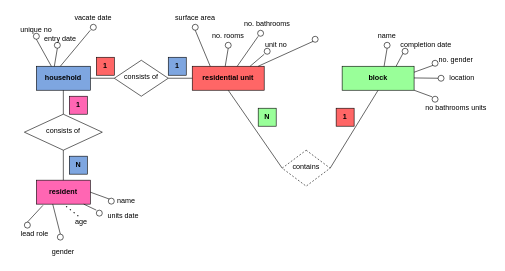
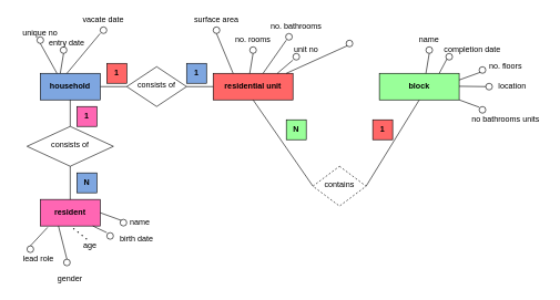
  <mxCell id="0" />
  <mxCell id="1" parent="0" />
  <mxCell id="2" value="contains" style="rhombus;whiteSpace=wrap;html=1;shadow=0;fontFamily=Helvetica;fontSize=12;align=center;strokeWidth=1;spacing=6;spacingTop=-4;dashed=1;" parent="1" vertex="1"><mxGeometry x="470" y="250" width="80" height="60" as="geometry" /></mxCell>
  <mxCell id="3" value="" style="endArrow=none;html=1;entryX=0.5;entryY=1;entryDx=0;entryDy=0;exitX=1;exitY=0.5;exitDx=0;exitDy=0;" edge="1" parent="1" source="2"><mxGeometry width="50" height="50" relative="1" as="geometry"><mxPoint x="560" y="280" as="sourcePoint" /><mxPoint x="630" y="150" as="targetPoint" /></mxGeometry></mxCell>
  <mxCell id="4" value="" style="endArrow=none;html=1;entryX=0.5;entryY=1;entryDx=0;entryDy=0;exitX=0;exitY=0.5;exitDx=0;exitDy=0;" edge="1" parent="1" source="2"><mxGeometry width="50" height="50" relative="1" as="geometry"><mxPoint x="460" y="270" as="sourcePoint" /><mxPoint x="380" y="150" as="targetPoint" /></mxGeometry></mxCell>
  <mxCell id="5" value="&lt;b&gt;residential unit&lt;/b&gt;" style="rounded=0;whiteSpace=wrap;html=1;fillColor=#FF6666;gradientColor=none;" vertex="1" parent="1"><mxGeometry x="320" y="110" width="120" height="40" as="geometry" /></mxCell>
  <mxCell id="6" value="&lt;b&gt;1&lt;/b&gt;" style="rounded=0;whiteSpace=wrap;html=1;fillColor=#FF6666;gradientColor=none;" vertex="1" parent="1"><mxGeometry x="560" y="180" width="30" height="30" as="geometry" /></mxCell>
  <mxCell id="7" value="&lt;b&gt;block&lt;/b&gt;" style="rounded=0;whiteSpace=wrap;html=1;gradientColor=none;fillColor=#99FF99;" vertex="1" parent="1"><mxGeometry x="570" y="110" width="120" height="40" as="geometry" /></mxCell>
  <mxCell id="8" value="&lt;b&gt;N&lt;/b&gt;" style="rounded=0;whiteSpace=wrap;html=1;gradientColor=none;fillColor=#99FF99;" vertex="1" parent="1"><mxGeometry x="430" y="180" width="30" height="30" as="geometry" /></mxCell>
  <mxCell id="9" value="" style="endArrow=none;html=1;entryX=0.5;entryY=1;entryDx=0;entryDy=0;" edge="1" parent="1" target="10"><mxGeometry width="50" height="50" relative="1" as="geometry"><mxPoint x="640" y="110" as="sourcePoint" /><mxPoint x="640" y="90" as="targetPoint" /></mxGeometry></mxCell>
  <mxCell id="10" value="" style="ellipse;whiteSpace=wrap;html=1;aspect=fixed;fillColor=none;gradientColor=none;" vertex="1" parent="1"><mxGeometry x="640" y="70" width="10" height="10" as="geometry" /></mxCell>
  <mxCell id="11" value="name" style="text;html=1;strokeColor=none;fillColor=none;align=center;verticalAlign=middle;whiteSpace=wrap;rounded=0;" vertex="1" parent="1"><mxGeometry x="625" y="50" width="40" height="20" as="geometry" /></mxCell>
  <mxCell id="12" value="" style="endArrow=none;html=1;exitX=0.75;exitY=0;exitDx=0;exitDy=0;entryX=0;entryY=1;entryDx=0;entryDy=0;" edge="1" parent="1" source="7" target="13"><mxGeometry width="50" height="50" relative="1" as="geometry"><mxPoint x="660" y="100" as="sourcePoint" /><mxPoint x="670" y="90" as="targetPoint" /></mxGeometry></mxCell>
  <mxCell id="13" value="" style="ellipse;whiteSpace=wrap;html=1;aspect=fixed;fillColor=none;gradientColor=none;" vertex="1" parent="1"><mxGeometry x="670" y="80" width="10" height="10" as="geometry" /></mxCell>
  <mxCell id="14" value="completion date" style="text;html=1;strokeColor=none;fillColor=none;align=center;verticalAlign=middle;whiteSpace=wrap;rounded=0;" vertex="1" parent="1"><mxGeometry x="660" y="65" width="100" height="20" as="geometry" /></mxCell>
  <mxCell id="15" value="" style="endArrow=none;html=1;exitX=0.75;exitY=0;exitDx=0;exitDy=0;entryX=0;entryY=1;entryDx=0;entryDy=0;" edge="1" parent="1" target="16"><mxGeometry width="50" height="50" relative="1" as="geometry"><mxPoint x="690" y="120" as="sourcePoint" /><mxPoint x="720" y="110" as="targetPoint" /></mxGeometry></mxCell>
  <mxCell id="16" value="" style="ellipse;whiteSpace=wrap;html=1;aspect=fixed;fillColor=none;gradientColor=none;" vertex="1" parent="1"><mxGeometry x="720" y="100" width="10" height="10" as="geometry" /></mxCell>
- <mxCell id="17" value="no. gender" style="text;html=1;strokeColor=none;fillColor=none;align=center;verticalAlign=middle;whiteSpace=wrap;rounded=0;" vertex="1" parent="1"><mxGeometry x="720" y="90" width="80" height="20" as="geometry" /></mxCell>
+ <mxCell id="17" value="no. floors" style="text;html=1;strokeColor=none;fillColor=none;align=center;verticalAlign=middle;whiteSpace=wrap;rounded=0;" vertex="1" parent="1"><mxGeometry x="720" y="90" width="80" height="20" as="geometry" /></mxCell>
  <mxCell id="18" value="" style="endArrow=none;html=1;exitX=0.75;exitY=0;exitDx=0;exitDy=0;" edge="1" parent="1"><mxGeometry width="50" height="50" relative="1" as="geometry"><mxPoint x="690" y="129.5" as="sourcePoint" /><mxPoint x="730" y="130" as="targetPoint" /></mxGeometry></mxCell>
  <mxCell id="19" value="" style="ellipse;whiteSpace=wrap;html=1;aspect=fixed;fillColor=none;gradientColor=none;" vertex="1" parent="1"><mxGeometry x="730" y="125" width="10" height="10" as="geometry" /></mxCell>
  <mxCell id="20" value="location" style="text;html=1;strokeColor=none;fillColor=none;align=center;verticalAlign=middle;whiteSpace=wrap;rounded=0;" vertex="1" parent="1"><mxGeometry x="730" y="120" width="80" height="20" as="geometry" /></mxCell>
  <mxCell id="21" value="" style="endArrow=none;html=1;exitX=0.75;exitY=0;exitDx=0;exitDy=0;" edge="1" parent="1"><mxGeometry width="50" height="50" relative="1" as="geometry"><mxPoint x="690" y="150" as="sourcePoint" /><mxPoint x="720" y="161" as="targetPoint" /></mxGeometry></mxCell>
  <mxCell id="22" value="" style="ellipse;whiteSpace=wrap;html=1;aspect=fixed;fillColor=none;gradientColor=none;" vertex="1" parent="1"><mxGeometry x="720" y="160" width="10" height="10" as="geometry" /></mxCell>
  <mxCell id="23" value="no bathrooms units" style="text;html=1;strokeColor=none;fillColor=none;align=center;verticalAlign=middle;whiteSpace=wrap;rounded=0;" vertex="1" parent="1"><mxGeometry x="700" y="170" width="120" height="20" as="geometry" /></mxCell>
  <mxCell id="24" value="consists of" style="rhombus;whiteSpace=wrap;html=1;shadow=0;fontFamily=Helvetica;fontSize=12;align=center;strokeWidth=1;spacing=6;spacingTop=-4;" vertex="1" parent="1"><mxGeometry x="190" y="100" width="90" height="60" as="geometry" /></mxCell>
  <mxCell id="25" value="" style="endArrow=none;html=1;entryX=1;entryY=0.5;entryDx=0;entryDy=0;exitX=0;exitY=0.5;exitDx=0;exitDy=0;" edge="1" parent="1" source="5" target="24"><mxGeometry width="50" height="50" relative="1" as="geometry"><mxPoint x="350" y="300" as="sourcePoint" /><mxPoint x="270" y="170" as="targetPoint" /></mxGeometry></mxCell>
  <mxCell id="26" value="" style="endArrow=none;html=1;exitX=0;exitY=0.5;exitDx=0;exitDy=0;" edge="1" parent="1" source="24"><mxGeometry width="50" height="50" relative="1" as="geometry"><mxPoint x="180" y="135" as="sourcePoint" /><mxPoint x="150" y="130" as="targetPoint" /></mxGeometry></mxCell>
  <mxCell id="27" value="&lt;b&gt;household&lt;/b&gt;" style="rounded=0;whiteSpace=wrap;html=1;gradientColor=none;fillColor=#7EA6E0;" vertex="1" parent="1"><mxGeometry x="60" y="110" width="90" height="40" as="geometry" /></mxCell>
  <mxCell id="28" value="" style="ellipse;whiteSpace=wrap;html=1;aspect=fixed;fillColor=none;gradientColor=none;" vertex="1" parent="1"><mxGeometry x="375" y="70" width="10" height="10" as="geometry" /></mxCell>
  <mxCell id="29" value="" style="endArrow=none;html=1;entryX=0.5;entryY=1;entryDx=0;entryDy=0;" edge="1" parent="1" target="28"><mxGeometry width="50" height="50" relative="1" as="geometry"><mxPoint x="375" y="110" as="sourcePoint" /><mxPoint x="375" y="80" as="targetPoint" /></mxGeometry></mxCell>
  <mxCell id="30" value="no. rooms" style="text;html=1;strokeColor=none;fillColor=none;align=center;verticalAlign=middle;whiteSpace=wrap;rounded=0;" vertex="1" parent="1"><mxGeometry x="340" y="50" width="80" height="20" as="geometry" /></mxCell>
  <mxCell id="31" value="" style="endArrow=none;html=1;" edge="1" parent="1"><mxGeometry width="50" height="50" relative="1" as="geometry"><mxPoint x="395" y="110" as="sourcePoint" /><mxPoint x="430" y="60" as="targetPoint" /></mxGeometry></mxCell>
  <mxCell id="32" value="" style="ellipse;whiteSpace=wrap;html=1;aspect=fixed;fillColor=none;gradientColor=none;" vertex="1" parent="1"><mxGeometry x="429" y="50" width="10" height="10" as="geometry" /></mxCell>
  <mxCell id="33" value="no. bathrooms" style="text;html=1;strokeColor=none;fillColor=none;align=center;verticalAlign=middle;whiteSpace=wrap;rounded=0;" vertex="1" parent="1"><mxGeometry x="405" y="30" width="80" height="20" as="geometry" /></mxCell>
  <mxCell id="34" value="" style="endArrow=none;html=1;exitX=0.25;exitY=0;exitDx=0;exitDy=0;entryX=0.5;entryY=1;entryDx=0;entryDy=0;" edge="1" parent="1" source="5" target="35"><mxGeometry width="50" height="50" relative="1" as="geometry"><mxPoint x="320" y="115" as="sourcePoint" /><mxPoint x="330" y="50" as="targetPoint" /></mxGeometry></mxCell>
  <mxCell id="35" value="" style="ellipse;whiteSpace=wrap;html=1;aspect=fixed;fillColor=none;gradientColor=none;" vertex="1" parent="1"><mxGeometry x="320" y="40" width="10" height="10" as="geometry" /></mxCell>
  <mxCell id="36" value="surface area" style="text;html=1;strokeColor=none;fillColor=none;align=center;verticalAlign=middle;whiteSpace=wrap;rounded=0;" vertex="1" parent="1"><mxGeometry x="285" y="20" width="80" height="20" as="geometry" /></mxCell>
  <mxCell id="37" value="" style="endArrow=none;html=1;" edge="1" parent="1"><mxGeometry width="50" height="50" relative="1" as="geometry"><mxPoint x="416.5" y="110" as="sourcePoint" /><mxPoint x="440" y="90" as="targetPoint" /></mxGeometry></mxCell>
  <mxCell id="38" value="" style="ellipse;whiteSpace=wrap;html=1;aspect=fixed;fillColor=none;gradientColor=none;" vertex="1" parent="1"><mxGeometry x="440" y="80" width="10" height="10" as="geometry" /></mxCell>
  <mxCell id="39" value="unit no" style="text;html=1;strokeColor=none;fillColor=none;align=center;verticalAlign=middle;whiteSpace=wrap;rounded=0;" vertex="1" parent="1"><mxGeometry x="420" y="65" width="80" height="20" as="geometry" /></mxCell>
  <mxCell id="40" value="" style="endArrow=none;html=1;entryX=0;entryY=1;entryDx=0;entryDy=0;" edge="1" parent="1" target="41"><mxGeometry width="50" height="50" relative="1" as="geometry"><mxPoint x="430" y="110" as="sourcePoint" /><mxPoint x="520" y="70" as="targetPoint" /></mxGeometry></mxCell>
  <mxCell id="41" value="" style="ellipse;whiteSpace=wrap;html=1;aspect=fixed;fillColor=none;gradientColor=none;" vertex="1" parent="1"><mxGeometry x="520" y="60" width="10" height="10" as="geometry" /></mxCell>
  <mxCell id="42" value="&lt;b&gt;1&lt;/b&gt;" style="rounded=0;whiteSpace=wrap;html=1;fillColor=#FF6666;gradientColor=none;" vertex="1" parent="1"><mxGeometry x="160" y="95" width="30" height="30" as="geometry" /></mxCell>
  <mxCell id="43" value="&lt;b&gt;1&lt;/b&gt;" style="rounded=0;whiteSpace=wrap;html=1;gradientColor=none;fillColor=#7EA6E0;" vertex="1" parent="1"><mxGeometry x="280" y="95" width="30" height="30" as="geometry" /></mxCell>
  <mxCell id="44" value="" style="endArrow=none;html=1;exitX=0.25;exitY=0;exitDx=0;exitDy=0;entryX=0.5;entryY=1;entryDx=0;entryDy=0;" edge="1" parent="1" target="45"><mxGeometry width="50" height="50" relative="1" as="geometry"><mxPoint x="85" y="110" as="sourcePoint" /><mxPoint x="60" y="80" as="targetPoint" /></mxGeometry></mxCell>
  <mxCell id="45" value="" style="ellipse;whiteSpace=wrap;html=1;aspect=fixed;fillColor=none;gradientColor=none;" vertex="1" parent="1"><mxGeometry x="55" y="55" width="10" height="10" as="geometry" /></mxCell>
  <mxCell id="46" value="unique no" style="text;html=1;strokeColor=none;fillColor=none;align=center;verticalAlign=middle;whiteSpace=wrap;rounded=0;" vertex="1" parent="1"><mxGeometry y="40" width="80" height="20" as="geometry" x="20" /></mxCell>
  <mxCell id="47" value="" style="endArrow=none;html=1;entryX=0.5;entryY=1;entryDx=0;entryDy=0;" edge="1" parent="1" target="48"><mxGeometry width="50" height="50" relative="1" as="geometry"><mxPoint x="90" y="110" as="sourcePoint" /><mxPoint x="90" y="80" as="targetPoint" /></mxGeometry></mxCell>
  <mxCell id="48" value="" style="ellipse;whiteSpace=wrap;html=1;aspect=fixed;fillColor=none;gradientColor=none;" vertex="1" parent="1"><mxGeometry x="90" y="70" width="10" height="10" as="geometry" /></mxCell>
  <mxCell id="49" value="entry date" style="text;html=1;strokeColor=none;fillColor=none;align=center;verticalAlign=middle;whiteSpace=wrap;rounded=0;" vertex="1" parent="1"><mxGeometry x="60" y="55" width="80" height="20" as="geometry" /></mxCell>
  <mxCell id="50" value="" style="endArrow=none;html=1;" edge="1" parent="1"><mxGeometry width="50" height="50" relative="1" as="geometry"><mxPoint x="100" y="110" as="sourcePoint" /><mxPoint x="150" y="50" as="targetPoint" /></mxGeometry></mxCell>
  <mxCell id="51" value="" style="ellipse;whiteSpace=wrap;html=1;aspect=fixed;gradientColor=none;fillColor=none;" vertex="1" parent="1"><mxGeometry x="150" y="40" width="10" height="10" as="geometry" /></mxCell>
  <mxCell id="52" value="vacate date" style="text;html=1;strokeColor=none;fillColor=none;align=center;verticalAlign=middle;whiteSpace=wrap;rounded=0;" vertex="1" parent="1"><mxGeometry x="115" y="20" width="80" height="20" as="geometry" /></mxCell>
  <mxCell id="53" value="&lt;b&gt;resident&lt;/b&gt;" style="rounded=0;whiteSpace=wrap;html=1;gradientColor=none;fillColor=#FF66B3;" vertex="1" parent="1"><mxGeometry x="60" y="300" width="90" height="40" as="geometry" /></mxCell>
  <mxCell id="54" value="consists of" style="rhombus;whiteSpace=wrap;html=1;shadow=0;fontFamily=Helvetica;fontSize=12;align=center;strokeWidth=1;spacing=6;spacingTop=-4;" vertex="1" parent="1"><mxGeometry x="40" y="190" width="130" height="60" as="geometry" /></mxCell>
  <mxCell id="55" value="" style="endArrow=none;html=1;entryX=0.5;entryY=1;entryDx=0;entryDy=0;exitX=0.5;exitY=0;exitDx=0;exitDy=0;" edge="1" parent="1" source="53" target="54"><mxGeometry width="50" height="50" relative="1" as="geometry"><mxPoint x="140" y="290" as="sourcePoint" /><mxPoint x="190" y="240" as="targetPoint" /></mxGeometry></mxCell>
  <mxCell id="56" value="" style="endArrow=none;html=1;entryX=0.5;entryY=1;entryDx=0;entryDy=0;exitX=0.5;exitY=0;exitDx=0;exitDy=0;" edge="1" parent="1" source="54" target="27"><mxGeometry width="50" height="50" relative="1" as="geometry"><mxPoint x="140" y="190" as="sourcePoint" /><mxPoint x="190" y="140" as="targetPoint" /></mxGeometry></mxCell>
  <mxCell id="57" value="&lt;b&gt;1&lt;/b&gt;" style="rounded=0;whiteSpace=wrap;html=1;gradientColor=none;fillColor=#FF66B3;" vertex="1" parent="1"><mxGeometry x="115" y="160" width="30" height="30" as="geometry" /></mxCell>
  <mxCell id="58" value="&lt;b&gt;N&lt;/b&gt;" style="rounded=0;whiteSpace=wrap;html=1;gradientColor=none;fillColor=#7EA6E0;" vertex="1" parent="1"><mxGeometry x="115" y="260" width="30" height="30" as="geometry" /></mxCell>
  <mxCell id="59" value="" style="endArrow=none;html=1;entryX=1;entryY=0.5;entryDx=0;entryDy=0;exitX=0;exitY=0;exitDx=0;exitDy=0;" edge="1" parent="1" source="61" target="53"><mxGeometry width="50" height="50" relative="1" as="geometry"><mxPoint x="180" y="330" as="sourcePoint" /><mxPoint x="460" y="350" as="targetPoint" /></mxGeometry></mxCell>
  <mxCell id="60" value="" style="endArrow=none;html=1;entryX=0.878;entryY=1;entryDx=0;entryDy=0;entryPerimeter=0;" edge="1" parent="1" target="53"><mxGeometry width="50" height="50" relative="1" as="geometry"><mxPoint x="160" y="350" as="sourcePoint" /><mxPoint x="460" y="350" as="targetPoint" /></mxGeometry></mxCell>
  <mxCell id="61" value="" style="ellipse;whiteSpace=wrap;html=1;aspect=fixed;fillColor=none;gradientColor=none;" vertex="1" parent="1"><mxGeometry x="180" y="330" width="10" height="10" as="geometry" /></mxCell>
  <mxCell id="62" value="name" style="text;html=1;strokeColor=none;fillColor=none;align=center;verticalAlign=middle;whiteSpace=wrap;rounded=0;" vertex="1" parent="1"><mxGeometry x="190" y="325" width="40" height="20" as="geometry" /></mxCell>
  <mxCell id="63" value="" style="ellipse;whiteSpace=wrap;html=1;aspect=fixed;fillColor=none;gradientColor=none;" vertex="1" parent="1"><mxGeometry x="160" y="350" width="10" height="10" as="geometry" /></mxCell>
- <mxCell id="64" value="units date" style="text;html=1;strokeColor=none;fillColor=none;align=center;verticalAlign=middle;whiteSpace=wrap;rounded=0;" vertex="1" parent="1"><mxGeometry x="170" y="350" width="70" height="20" as="geometry" /></mxCell>
+ <mxCell id="64" value="birth date" style="text;html=1;strokeColor=none;fillColor=none;align=center;verticalAlign=middle;whiteSpace=wrap;rounded=0;" vertex="1" parent="1"><mxGeometry x="170" y="350" width="70" height="20" as="geometry" /></mxCell>
  <mxCell id="65" value="" style="endArrow=none;dashed=1;html=1;dashPattern=1 3;strokeWidth=2;entryX=0.5;entryY=1;entryDx=0;entryDy=0;" edge="1" parent="1" target="53"><mxGeometry width="50" height="50" relative="1" as="geometry"><mxPoint x="130" y="360" as="sourcePoint" /><mxPoint x="460" y="340" as="targetPoint" /></mxGeometry></mxCell>
  <mxCell id="66" value="age" style="text;html=1;strokeColor=none;fillColor=none;align=center;verticalAlign=middle;whiteSpace=wrap;rounded=0;" vertex="1" parent="1"><mxGeometry x="100" y="360" width="70" height="20" as="geometry" /></mxCell>
  <mxCell id="67" value="" style="endArrow=none;html=1;entryX=0.367;entryY=1.05;entryDx=0;entryDy=0;entryPerimeter=0;exitX=0.5;exitY=0;exitDx=0;exitDy=0;" edge="1" parent="1" source="69"><mxGeometry width="50" height="50" relative="1" as="geometry"><mxPoint x="81" y="380" as="sourcePoint" /><mxPoint x="87.3" y="340" as="targetPoint" /></mxGeometry></mxCell>
  <mxCell id="68" value="gender" style="text;html=1;strokeColor=none;fillColor=none;align=center;verticalAlign=middle;whiteSpace=wrap;rounded=0;" vertex="1" parent="1"><mxGeometry x="85" y="410" width="40" height="20" as="geometry" /></mxCell>
  <mxCell id="69" value="" style="ellipse;whiteSpace=wrap;html=1;aspect=fixed;fillColor=none;gradientColor=none;" vertex="1" parent="1"><mxGeometry x="95" y="390" width="10" height="10" as="geometry" /></mxCell>
  <mxCell id="70" value="lead role" style="text;html=1;strokeColor=none;fillColor=none;align=center;verticalAlign=middle;whiteSpace=wrap;rounded=0;" vertex="1" parent="1"><mxGeometry x="30" y="380" width="55" height="20" as="geometry" /></mxCell>
  <mxCell id="71" value="" style="ellipse;whiteSpace=wrap;html=1;aspect=fixed;fillColor=none;gradientColor=none;" vertex="1" parent="1"><mxGeometry x="40" y="370" width="10" height="10" as="geometry" /></mxCell>
  <mxCell id="72" value="" style="endArrow=none;html=1;entryX=0.122;entryY=1.05;entryDx=0;entryDy=0;entryPerimeter=0;" edge="1" parent="1" target="53"><mxGeometry width="50" height="50" relative="1" as="geometry"><mxPoint x="45" y="370" as="sourcePoint" /><mxPoint x="95" y="320" as="targetPoint" /></mxGeometry></mxCell>
